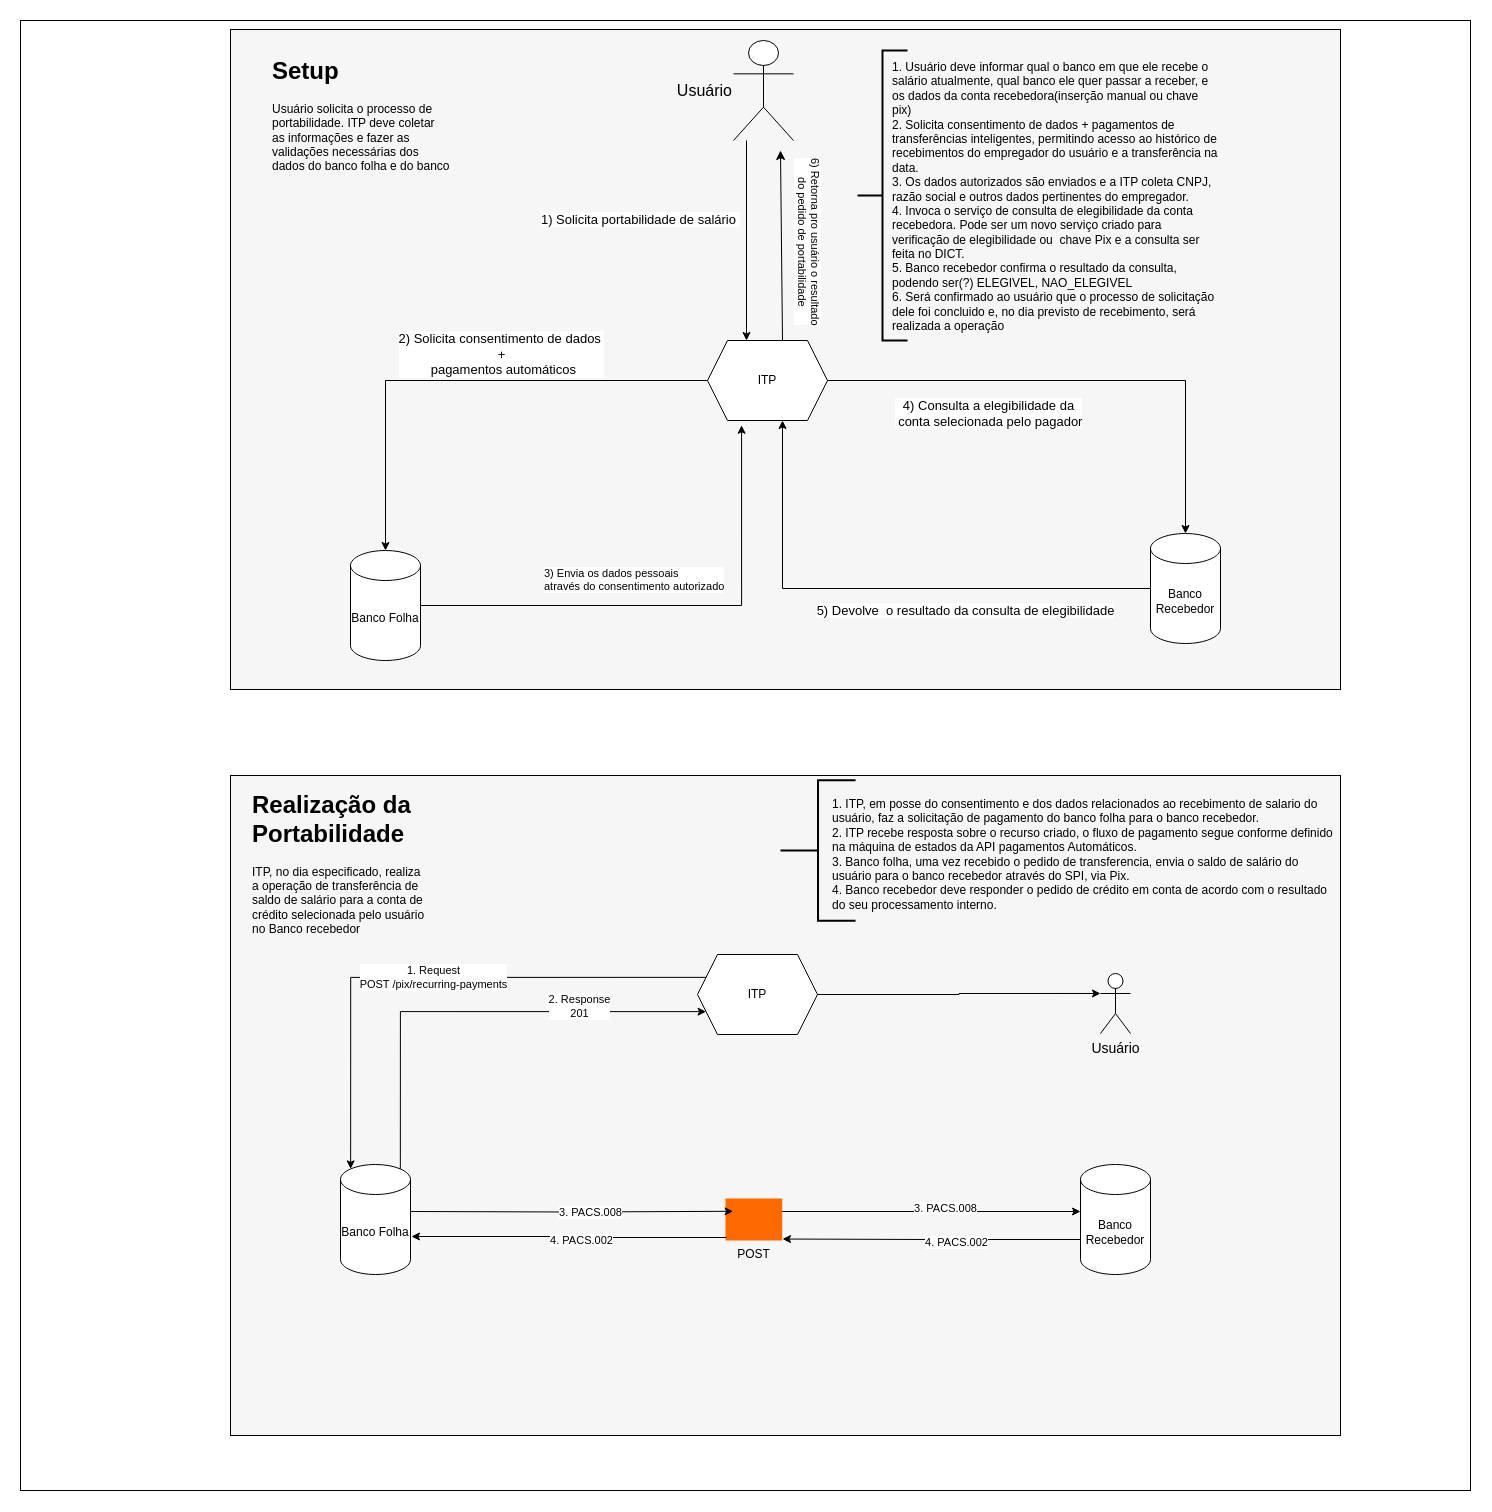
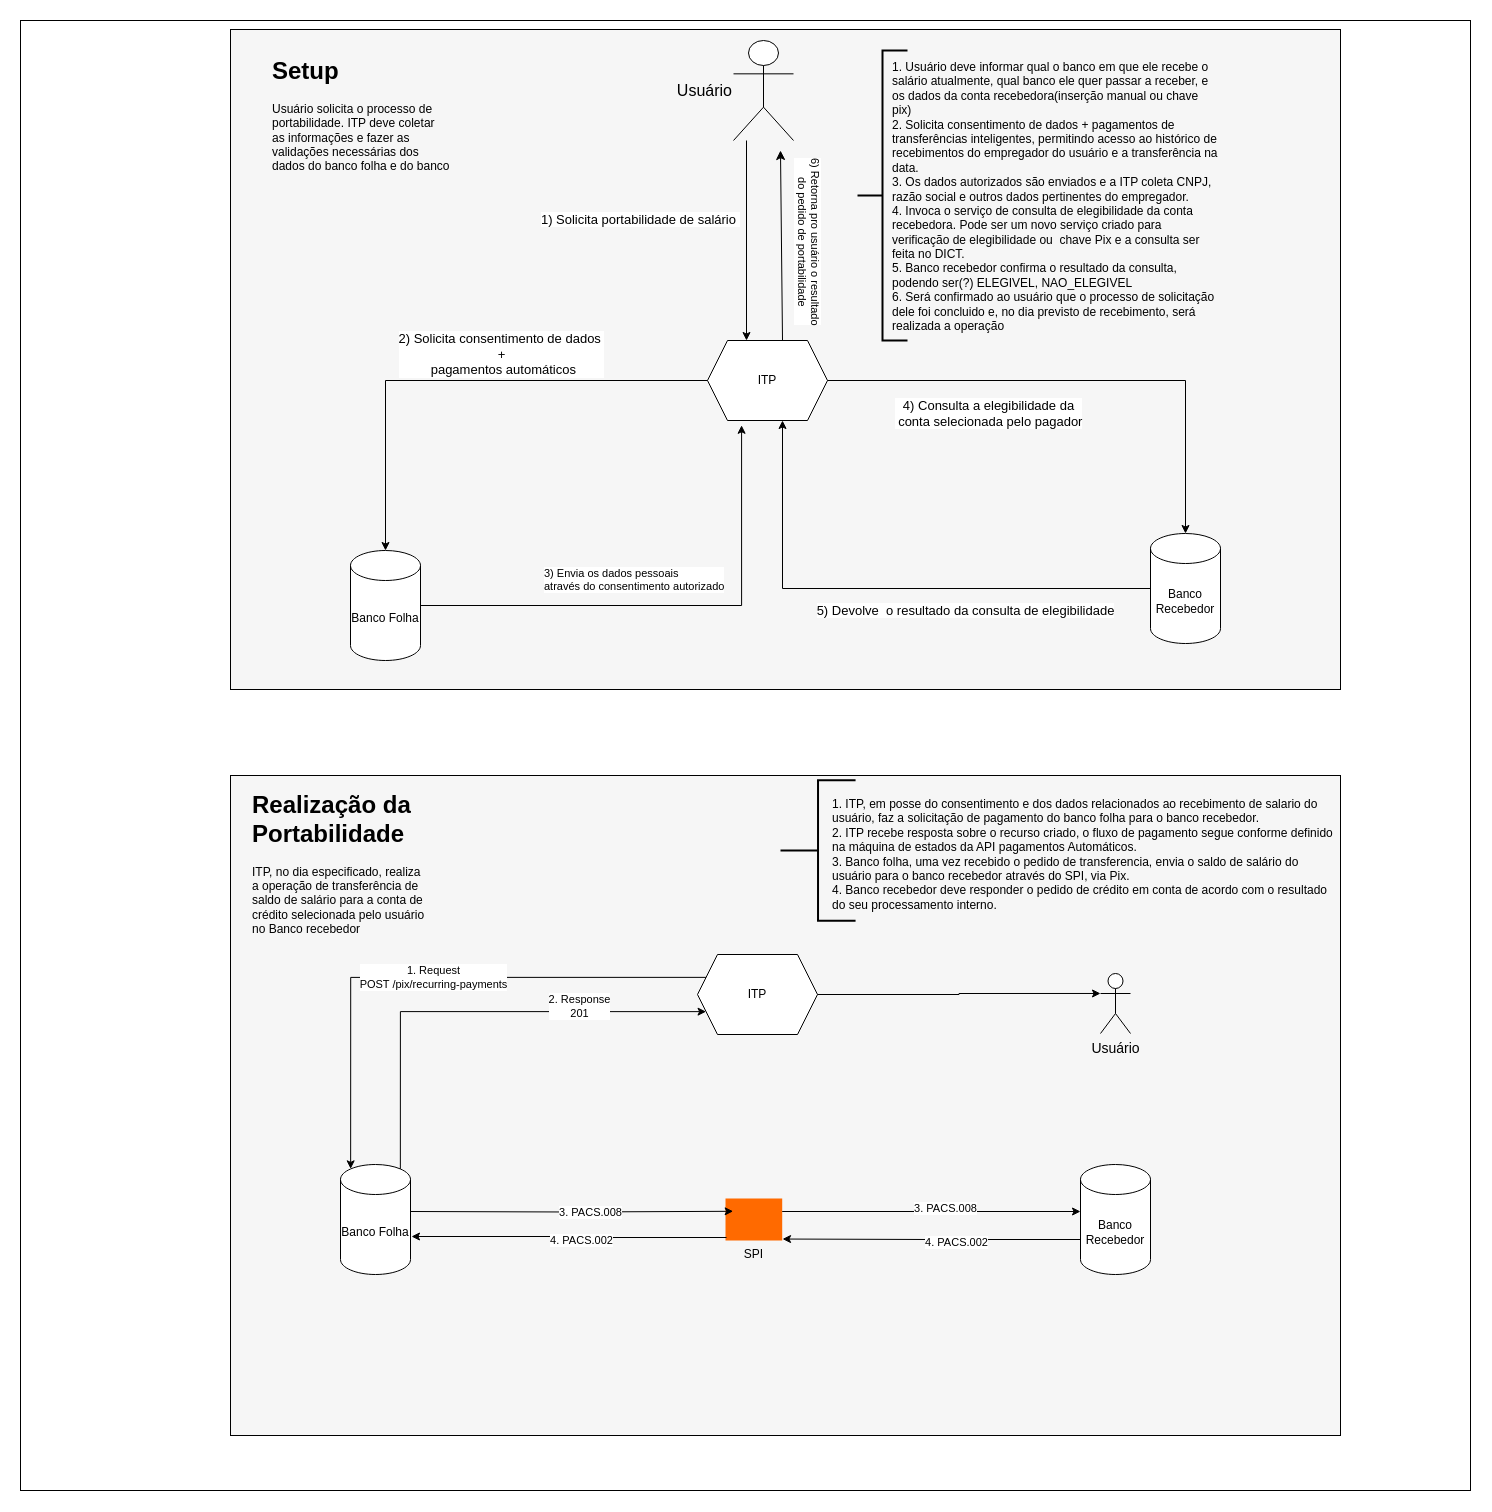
  <mxCell id="0" />
  <mxCell id="1" parent="0" />
  <mxCell id="2" value="" style="rounded=0;whiteSpace=wrap;html=1;movable=1;resizable=1;rotatable=1;deletable=1;editable=1;locked=0;connectable=1;" parent="1" vertex="1"><mxGeometry x="20" y="20" width="1450" height="1470" as="geometry" /></mxCell>
  <mxCell id="3" value="" style="rounded=0;whiteSpace=wrap;html=1;fillColor=#F6F6F6;" parent="1" vertex="1"><mxGeometry x="230" y="29" width="1110" height="660" as="geometry" /></mxCell>
  <mxCell id="4" value="&lt;font style=&quot;font-size: 13px;&quot;&gt;1)&amp;nbsp;&lt;/font&gt;&lt;span style=&quot;font-size: 13px; background-color: light-dark(#ffffff, var(--ge-dark-color, #121212)); color: light-dark(rgb(0, 0, 0), rgb(255, 255, 255));&quot;&gt;Solicita portabilidade de salário&amp;nbsp;&lt;/span&gt;" style="edgeStyle=orthogonalEdgeStyle;rounded=0;orthogonalLoop=1;jettySize=auto;html=1;entryX=0.5;entryY=0;entryDx=0;entryDy=0;textDirection=vertical-lr;movable=1;resizable=1;rotatable=1;deletable=1;editable=1;locked=0;connectable=1;horizontal=0;" parent="1" edge="1"><mxGeometry x="-0.2" y="-106" relative="1" as="geometry"><mxPoint x="746" y="140" as="sourcePoint" /><mxPoint x="746" y="340" as="targetPoint" /><mxPoint as="offset" /></mxGeometry></mxCell>
  <mxCell id="5" value="Usuário" style="shape=umlActor;verticalLabelPosition=middle;verticalAlign=middle;html=1;outlineConnect=0;fontSize=16;align=right;labelPosition=left;" parent="1" vertex="1"><mxGeometry x="733" y="40" width="60" height="100" as="geometry" /></mxCell>
  <mxCell id="6" value="3) Envia os dados pessoais &lt;br&gt;através do consentimento autorizado" style="edgeStyle=orthogonalEdgeStyle;rounded=0;orthogonalLoop=1;jettySize=auto;html=1;labelPosition=right;verticalLabelPosition=bottom;align=left;verticalAlign=top;entryX=0.284;entryY=1.06;entryDx=0;entryDy=0;entryPerimeter=0;" parent="1" source="7" target="10" edge="1"><mxGeometry x="-0.512" y="45" relative="1" as="geometry"><mxPoint x="767" y="480" as="targetPoint" /><Array as="points"><mxPoint x="741" y="605" /></Array><mxPoint as="offset" /></mxGeometry></mxCell>
  <mxCell id="7" value="Banco Folha" style="shape=cylinder3;whiteSpace=wrap;html=1;boundedLbl=1;backgroundOutline=1;size=15;" parent="1" vertex="1"><mxGeometry x="350" y="550" width="70" height="110" as="geometry" /></mxCell>
  <mxCell id="8" style="edgeStyle=orthogonalEdgeStyle;rounded=0;orthogonalLoop=1;jettySize=auto;html=1;entryX=0.625;entryY=1;entryDx=0;entryDy=0;" parent="1" source="9" target="10" edge="1"><mxGeometry relative="1" as="geometry" /></mxCell>
  <mxCell id="9" value="Banco Recebedor" style="shape=cylinder3;whiteSpace=wrap;html=1;boundedLbl=1;backgroundOutline=1;size=15;" parent="1" vertex="1"><mxGeometry x="1150" y="533" width="70" height="110" as="geometry" /></mxCell>
  <mxCell id="10" value="ITP" style="shape=hexagon;perimeter=hexagonPerimeter2;whiteSpace=wrap;html=1;fixedSize=1;" parent="1" vertex="1"><mxGeometry x="707" y="340" width="120" height="80" as="geometry" /></mxCell>
  <mxCell id="11" style="edgeStyle=orthogonalEdgeStyle;rounded=0;orthogonalLoop=1;jettySize=auto;html=1;entryX=0.5;entryY=0;entryDx=0;entryDy=0;entryPerimeter=0;" parent="1" source="10" target="7" edge="1"><mxGeometry relative="1" as="geometry" /></mxCell>
  <mxCell id="12" value="2) Solicita consentimento de dados&amp;nbsp;&lt;div&gt;&lt;span style=&quot;background-color: light-dark(#ffffff, var(--ge-dark-color, #121212)); color: light-dark(rgb(0, 0, 0), rgb(255, 255, 255));&quot;&gt;+&lt;/span&gt;&lt;div&gt;&amp;nbsp;pagamentos automáticos&lt;/div&gt;&lt;/div&gt;" style="edgeLabel;html=1;align=center;verticalAlign=middle;resizable=0;points=[];fontSize=13;" parent="11" vertex="1" connectable="0"><mxGeometry x="-0.042" y="-1" relative="1" as="geometry"><mxPoint x="29" y="-26" as="offset" /></mxGeometry></mxCell>
  <mxCell id="13" value="" style="group" parent="1" vertex="1" connectable="0"><mxGeometry x="857" y="40" width="363" height="310" as="geometry" /></mxCell>
  <mxCell id="14" value="" style="group" parent="13" vertex="1" connectable="0"><mxGeometry y="10" width="363" height="300.0" as="geometry" /></mxCell>
  <mxCell id="15" value="" style="strokeWidth=2;html=1;shape=mxgraph.flowchart.annotation_2;align=left;labelPosition=right;pointerEvents=1;" parent="14" vertex="1"><mxGeometry width="50" height="290" as="geometry" /></mxCell>
  <mxCell id="16" value="1. Usuário deve informar qual o banco em que ele recebe o salário atualmente, qual banco ele quer passar a receber, e os dados da conta recebedora(inserção manual ou chave pix)&lt;br&gt;2. Solicita consentimento de dados + pagamentos de transferências inteligentes, permitindo acesso ao histórico de recebimentos do empregador do usuário e a transferência na data.&lt;div&gt;3. Os dados autorizados são enviados e a ITP coleta CNPJ, razão social e outros dados pertinentes do empregador.&lt;/div&gt;&lt;div&gt;4. Invoca o serviço de consulta de elegibilidade da conta recebedora. Pode ser um novo serviço criado para verificação de elegibilidade ou&amp;nbsp; chave Pix e a consulta ser feita no DICT.&lt;/div&gt;&lt;div&gt;5. Banco recebedor confirma o resultado da consulta, podendo ser(?) ELEGIVEL, NAO_ELEGIVEL&lt;/div&gt;&lt;div&gt;6. Será confirmado ao usuário que o processo de solicitação dele foi concluido e, no dia previsto de recebimento, será realizada a operação&lt;/div&gt;" style="text;html=1;align=left;verticalAlign=top;whiteSpace=wrap;rounded=0;" parent="14" vertex="1"><mxGeometry x="33" y="2.917" width="330" height="297.083" as="geometry" /></mxCell>
  <mxCell id="17" style="edgeStyle=orthogonalEdgeStyle;rounded=0;orthogonalLoop=1;jettySize=auto;html=1;entryX=0.5;entryY=0;entryDx=0;entryDy=0;entryPerimeter=0;" parent="1" source="10" target="9" edge="1"><mxGeometry relative="1" as="geometry" /></mxCell>
  <mxCell id="18" value="4) Consulta a elegibilidade da&lt;br&gt;&amp;nbsp;conta selecionada pelo pagador" style="edgeLabel;html=1;align=center;verticalAlign=middle;resizable=0;points=[];fontSize=13;" parent="1" vertex="1" connectable="0"><mxGeometry x="980" y="420" as="geometry"><mxPoint x="7" y="-8" as="offset" /></mxGeometry></mxCell>
  <mxCell id="19" value="5) Devolve&amp;nbsp; o resultado da consulta de elegibilidade" style="edgeLabel;html=1;align=center;verticalAlign=middle;resizable=0;points=[];fontSize=13;" parent="1" vertex="1" connectable="0"><mxGeometry x="940" y="605" as="geometry"><mxPoint x="24" y="4" as="offset" /></mxGeometry></mxCell>
  <mxCell id="20" value="&lt;h1 style=&quot;margin-top: 0px;&quot;&gt;Setup&lt;/h1&gt;&lt;p&gt;Usuário solicita o processo de portabilidade. ITP deve coletar as informações e fazer as validações necessárias dos dados do banco folha e do banco recebedor&lt;/p&gt;" style="text;html=1;whiteSpace=wrap;overflow=hidden;rounded=0;" parent="1" vertex="1"><mxGeometry x="270" y="50" width="180" height="120" as="geometry" /></mxCell>
  <mxCell id="21" value="" style="endArrow=classic;html=1;rounded=0;exitX=0.625;exitY=0;exitDx=0;exitDy=0;startSize=7;endSize=7;" parent="1" source="10" edge="1"><mxGeometry width="50" height="50" relative="1" as="geometry"><mxPoint x="800" y="350" as="sourcePoint" /><mxPoint x="780" y="150" as="targetPoint" /></mxGeometry></mxCell>
  <mxCell id="22" value="&lt;font&gt;6)&amp;nbsp;&lt;/font&gt;&lt;span style=&quot;color: light-dark(rgb(0, 0, 0), rgb(255, 255, 255));&quot;&gt;Retorna pro usuário o resultado&lt;/span&gt;&lt;div&gt;&lt;span style=&quot;color: light-dark(rgb(0, 0, 0), rgb(255, 255, 255));&quot;&gt;&amp;nbsp;do pedido de portabilidade&lt;/span&gt;&lt;span style=&quot;color: light-dark(rgb(0, 0, 0), rgb(255, 255, 255)); background-color: light-dark(#ffffff, var(--ge-dark-color, #121212));&quot;&gt;&amp;nbsp;&lt;/span&gt;&lt;/div&gt;" style="edgeLabel;html=1;align=center;verticalAlign=middle;resizable=0;points=[];textDirection=vertical-rl;fontSize=11;" parent="21" vertex="1" connectable="0"><mxGeometry x="-0.243" y="-2" relative="1" as="geometry"><mxPoint x="23" y="-27" as="offset" /></mxGeometry></mxCell>
  <mxCell id="23" value="" style="rounded=0;whiteSpace=wrap;html=1;fillColor=#F6F6F6;" parent="1" vertex="1"><mxGeometry x="230" y="775" width="1110" height="660" as="geometry" /></mxCell>
  <mxCell id="24" value="&lt;h1 style=&quot;margin-top: 0px;&quot;&gt;Realização da Portabilidade&lt;/h1&gt;&lt;p&gt;ITP, no dia especificado, realiza a operação de transferência de saldo de salário para a conta de crédito selecionada pelo usuário no Banco recebedor&amp;nbsp;&lt;/p&gt;" style="text;html=1;whiteSpace=wrap;overflow=hidden;rounded=0;" parent="1" vertex="1"><mxGeometry x="250" y="784" width="180" height="160" as="geometry" /></mxCell>
  <mxCell id="25" style="edgeStyle=orthogonalEdgeStyle;rounded=0;orthogonalLoop=1;jettySize=auto;html=1;exitX=0.855;exitY=0;exitDx=0;exitDy=4.35;exitPerimeter=0;entryX=0;entryY=0.75;entryDx=0;entryDy=0;" parent="1" source="27" target="29" edge="1"><mxGeometry relative="1" as="geometry"><Array as="points"><mxPoint x="400" y="1011" /></Array></mxGeometry></mxCell>
  <mxCell id="26" value="2.&amp;nbsp;&lt;span style=&quot;background-color: light-dark(#ffffff, var(--ge-dark-color, #121212)); color: light-dark(rgb(0, 0, 0), rgb(255, 255, 255));&quot;&gt;Response&lt;/span&gt;&lt;div&gt;&lt;div&gt;201&lt;/div&gt;&lt;/div&gt;" style="edgeLabel;html=1;align=center;verticalAlign=middle;resizable=0;points=[];" parent="25" vertex="1" connectable="0"><mxGeometry x="0.451" y="6" relative="1" as="geometry"><mxPoint as="offset" /></mxGeometry></mxCell>
  <mxCell id="27" value="Banco Folha" style="shape=cylinder3;whiteSpace=wrap;html=1;boundedLbl=1;backgroundOutline=1;size=15;" parent="1" vertex="1"><mxGeometry x="340" y="1164" width="70" height="110" as="geometry" /></mxCell>
  <mxCell id="28" value="Banco Recebedor" style="shape=cylinder3;whiteSpace=wrap;html=1;boundedLbl=1;backgroundOutline=1;size=15;" parent="1" vertex="1"><mxGeometry x="1080" y="1164" width="70" height="110" as="geometry" /></mxCell>
  <mxCell id="29" value="ITP" style="shape=hexagon;perimeter=hexagonPerimeter2;whiteSpace=wrap;html=1;fixedSize=1;" parent="1" vertex="1"><mxGeometry x="697" y="954" width="120" height="80" as="geometry" /></mxCell>
  <mxCell id="30" value="&lt;div&gt;1. Request&lt;/div&gt;POST /pix/recurring-payments" style="edgeStyle=orthogonalEdgeStyle;rounded=0;orthogonalLoop=1;jettySize=auto;html=1;exitX=0;exitY=0.25;exitDx=0;exitDy=0;entryX=0.145;entryY=0;entryDx=0;entryDy=4.35;entryPerimeter=0;" parent="1" source="29" target="27" edge="1"><mxGeometry relative="1" as="geometry" /></mxCell>
- <mxCell id="31" value="POST" style="points=[];aspect=fixed;html=1;align=center;shadow=0;dashed=0;fillColor=#FF6A00;strokeColor=none;shape=mxgraph.alibaba_cloud.kafka;labelPosition=center;verticalLabelPosition=bottom;verticalAlign=top;" parent="1" vertex="1"><mxGeometry x="725" y="1198" width="56.7" height="42" as="geometry" /></mxCell>
+ <mxCell id="31" value="SPI" style="points=[];aspect=fixed;html=1;align=center;shadow=0;dashed=0;fillColor=#FF6A00;strokeColor=none;shape=mxgraph.alibaba_cloud.kafka;labelPosition=center;verticalLabelPosition=bottom;verticalAlign=top;" parent="1" vertex="1"><mxGeometry x="725" y="1198" width="56.7" height="42" as="geometry" /></mxCell>
  <mxCell id="32" style="edgeStyle=orthogonalEdgeStyle;rounded=0;orthogonalLoop=1;jettySize=auto;html=1;entryX=0.135;entryY=0.495;entryDx=0;entryDy=0;entryPerimeter=0;" parent="1" edge="1"><mxGeometry relative="1" as="geometry"><mxPoint x="410" y="1211" as="sourcePoint" /><mxPoint x="732.655" y="1210.79" as="targetPoint" /></mxGeometry></mxCell>
  <mxCell id="33" value="3. PACS.008" style="edgeLabel;html=1;align=center;verticalAlign=middle;resizable=0;points=[];" parent="32" vertex="1" connectable="0"><mxGeometry x="0.115" relative="1" as="geometry"><mxPoint as="offset" /></mxGeometry></mxCell>
  <mxCell id="34" style="edgeStyle=orthogonalEdgeStyle;rounded=0;orthogonalLoop=1;jettySize=auto;html=1;entryX=0;entryY=0.5;entryDx=0;entryDy=0;entryPerimeter=0;" parent="1" edge="1"><mxGeometry relative="1" as="geometry"><mxPoint x="781.7" y="1211" as="sourcePoint" /><mxPoint x="1080" y="1211" as="targetPoint" /></mxGeometry></mxCell>
  <mxCell id="35" value="3. PACS.008" style="edgeLabel;html=1;align=center;verticalAlign=middle;resizable=0;points=[];" parent="34" vertex="1" connectable="0"><mxGeometry x="0.092" y="4" relative="1" as="geometry"><mxPoint as="offset" /></mxGeometry></mxCell>
  <mxCell id="36" value="Usuário" style="shape=umlActor;verticalLabelPosition=bottom;verticalAlign=top;html=1;outlineConnect=0;fontSize=14;" parent="1" vertex="1"><mxGeometry x="1100" y="973" width="30" height="60" as="geometry" /></mxCell>
  <mxCell id="37" style="edgeStyle=orthogonalEdgeStyle;rounded=0;orthogonalLoop=1;jettySize=auto;html=1;entryX=0;entryY=0.333;entryDx=0;entryDy=0;entryPerimeter=0;" parent="1" source="29" target="36" edge="1"><mxGeometry relative="1" as="geometry" /></mxCell>
  <mxCell id="38" style="edgeStyle=orthogonalEdgeStyle;rounded=0;orthogonalLoop=1;jettySize=auto;html=1;exitX=0;exitY=0;exitDx=0;exitDy=75;exitPerimeter=0;entryX=1.006;entryY=0.965;entryDx=0;entryDy=0;entryPerimeter=0;" parent="1" source="28" target="31" edge="1"><mxGeometry relative="1" as="geometry" /></mxCell>
  <mxCell id="39" value="4. PACS.002" style="edgeLabel;html=1;align=center;verticalAlign=middle;resizable=0;points=[];" parent="38" vertex="1" connectable="0"><mxGeometry x="-0.165" y="2" relative="1" as="geometry"><mxPoint as="offset" /></mxGeometry></mxCell>
  <mxCell id="40" style="edgeStyle=orthogonalEdgeStyle;rounded=0;orthogonalLoop=1;jettySize=auto;html=1;entryX=1;entryY=0;entryDx=0;entryDy=75;entryPerimeter=0;" parent="1" edge="1"><mxGeometry relative="1" as="geometry"><mxPoint x="726" y="1237" as="sourcePoint" /><mxPoint x="411" y="1236" as="targetPoint" /><Array as="points"><mxPoint x="568" y="1237" /></Array></mxGeometry></mxCell>
  <mxCell id="41" value="4. PACS.002" style="edgeLabel;html=1;align=center;verticalAlign=middle;resizable=0;points=[];" parent="40" vertex="1" connectable="0"><mxGeometry x="-0.073" y="2" relative="1" as="geometry"><mxPoint as="offset" /></mxGeometry></mxCell>
  <mxCell id="42" value="" style="group" parent="1" vertex="1" connectable="0"><mxGeometry x="780" y="779.839" width="545" height="145.161" as="geometry" /></mxCell>
  <mxCell id="43" value="" style="strokeWidth=2;html=1;shape=mxgraph.flowchart.annotation_2;align=left;labelPosition=right;pointerEvents=1;" parent="42" vertex="1"><mxGeometry width="75.069" height="140.323" as="geometry" /></mxCell>
  <mxCell id="44" value="1. ITP, em posse do consentimento e dos dados relacionados ao recebimento de salario do usuário, faz a solicitação de pagamento do banco folha para o banco recebedor.&lt;div&gt;2. ITP recebe resposta sobre o recurso criado, o fluxo de pagamento segue conforme definido na máquina de estados da API pagamentos Automáticos.&lt;/div&gt;&lt;div&gt;3. Banco folha, uma vez recebido o pedido de transferencia, envia o saldo de salário do usuário para o banco recebedor através do SPI, via Pix.&lt;/div&gt;&lt;div&gt;4. Banco recebedor deve responder o pedido de crédito em conta de acordo com o resultado do seu processamento interno.&lt;/div&gt;" style="text;html=1;align=left;verticalAlign=top;whiteSpace=wrap;rounded=0;" parent="42" vertex="1"><mxGeometry x="50" y="10.16" width="505" height="143.75" as="geometry" /></mxCell>
